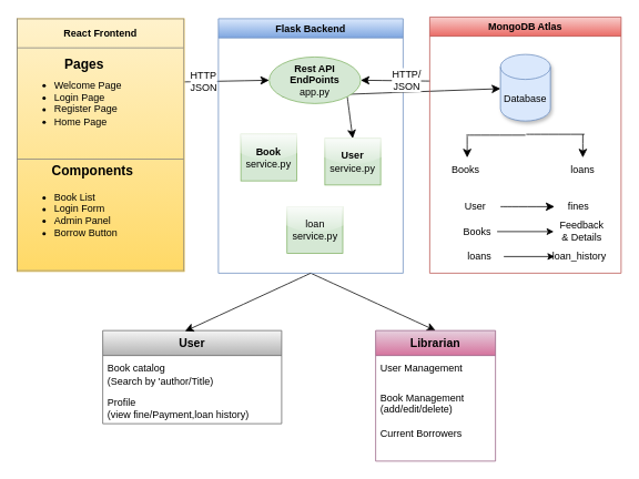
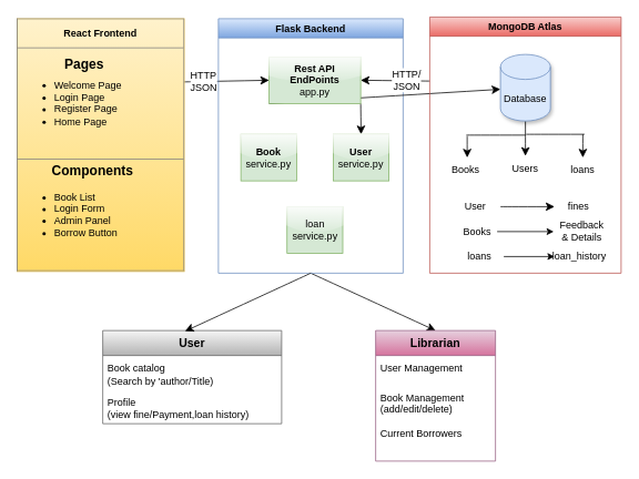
  <mxCell id="0" />
  <mxCell id="1" parent="0" />
  <mxCell id="2" style="edgeStyle=none;curved=1;rounded=0;orthogonalLoop=1;jettySize=auto;html=1;exitX=1;exitY=0.25;exitDx=0;exitDy=0;entryX=0;entryY=0.5;entryDx=0;entryDy=0;fontSize=12;startSize=8;endSize=8;" parent="1" source="4" target="11" edge="1"><mxGeometry relative="1" as="geometry" /></mxCell>
  <mxCell id="3" value="HTTP&lt;div&gt;JSON&lt;/div&gt;" style="edgeLabel;html=1;align=center;verticalAlign=middle;resizable=0;points=[];fontSize=12;" parent="2" vertex="1" connectable="0"><mxGeometry x="-0.453" y="1" relative="1" as="geometry"><mxPoint x="-5" as="offset" /></mxGeometry></mxCell>
  <mxCell id="4" value="&lt;table border=&quot;1&quot; width=&quot;100%&quot; height=&quot;100%&quot; cellpadding=&quot;4&quot; style=&quot;width:100%;height:100%;border-collapse:collapse;&quot;&gt;&lt;tbody&gt;&lt;tr&gt;&lt;th align=&quot;center&quot;&gt;React Frontend&lt;/th&gt;&lt;/tr&gt;&lt;tr&gt;&lt;td&gt;&lt;ul&gt;&lt;li&gt;Welcome Page&lt;/li&gt;&lt;li&gt;Login Page&lt;/li&gt;&lt;li&gt;Register Page&lt;/li&gt;&lt;li&gt;Home Page&lt;/li&gt;&lt;/ul&gt;&lt;/td&gt;&lt;/tr&gt;&lt;tr&gt;&lt;td&gt;&lt;div&gt;&lt;ul&gt;&lt;li&gt;Book List&lt;/li&gt;&lt;li&gt;Login Form&lt;/li&gt;&lt;li&gt;Admin Panel&lt;/li&gt;&lt;li&gt;Borrow Button&lt;/li&gt;&lt;/ul&gt;&lt;/div&gt;&lt;/td&gt;&lt;/tr&gt;&lt;/tbody&gt;&lt;/table&gt;" style="text;html=1;whiteSpace=wrap;strokeColor=#d6b656;fillColor=#fff2cc;overflow=fill;gradientColor=#ffd966;" parent="1" vertex="1"><mxGeometry x="20" y="22" width="201" height="304" as="geometry" /></mxCell>
  <mxCell id="5" value="&lt;b&gt;Pages&lt;/b&gt;" style="text;strokeColor=none;fillColor=none;html=1;align=center;verticalAlign=middle;whiteSpace=wrap;rounded=0;fontSize=16;" parent="1" vertex="1"><mxGeometry x="71" y="61" width="60" height="30" as="geometry" /></mxCell>
  <mxCell id="6" value="Components" style="text;strokeColor=none;fillColor=none;html=1;align=center;verticalAlign=middle;whiteSpace=wrap;rounded=0;fontSize=16;fontStyle=1" parent="1" vertex="1"><mxGeometry x="81" y="190" width="60" height="30" as="geometry" /></mxCell>
  <mxCell id="7" style="edgeStyle=none;curved=1;rounded=0;orthogonalLoop=1;jettySize=auto;html=1;exitX=0.5;exitY=1;exitDx=0;exitDy=0;fontSize=12;startSize=8;endSize=8;entryX=0.5;entryY=0;entryDx=0;entryDy=0;" parent="1" source="8" target="38" edge="1"><mxGeometry relative="1" as="geometry"><mxPoint x="373.176" y="380.177" as="targetPoint" /></mxGeometry></mxCell>
  <mxCell id="8" value="Flask Backend" style="swimlane;whiteSpace=wrap;html=1;fillColor=#dae8fc;strokeColor=#6c8ebf;gradientColor=#7ea6e0;" parent="1" vertex="1"><mxGeometry x="262" y="22" width="222" height="306" as="geometry" /></mxCell>
  <mxCell id="9" style="edgeStyle=none;curved=1;rounded=0;orthogonalLoop=1;jettySize=auto;html=1;exitX=0;exitY=1;exitDx=0;exitDy=0;fontSize=12;startSize=8;endSize=8;" parent="8" source="11" target="19" edge="1"><mxGeometry relative="1" as="geometry" /></mxCell>
  <mxCell id="10" style="edgeStyle=none;curved=1;rounded=0;orthogonalLoop=1;jettySize=auto;html=1;exitX=1;exitY=1;exitDx=0;exitDy=0;entryX=0.5;entryY=0;entryDx=0;entryDy=0;fontSize=12;startSize=8;endSize=8;" parent="8" source="11" target="12" edge="1"><mxGeometry relative="1" as="geometry" /></mxCell>
- <mxCell id="11" value="&lt;b&gt;Rest API EndPoints&lt;/b&gt;&lt;div&gt;app.py&lt;/div&gt;" style="ellipse;whiteSpace=wrap;html=1;fillColor=#d5e8d4;strokeColor=#82b366;glass=1;" parent="8" vertex="1"><mxGeometry x="61" y="46" width="110" height="56" as="geometry" /></mxCell>
- <mxCell id="12" value="&lt;b&gt;User&lt;/b&gt;&lt;div&gt;service.py&lt;/div&gt;" style="rounded=0;whiteSpace=wrap;html=1;fillColor=#d5e8d4;strokeColor=#82b366;glass=1;" parent="8" vertex="1"><mxGeometry x="128" y="144" width="67" height="56" as="geometry" /></mxCell>
+ <mxCell id="11" value="&lt;b&gt;Rest API EndPoints&lt;/b&gt;&lt;div&gt;app.py&lt;/div&gt;" style="rounded=0;whiteSpace=wrap;html=1;fillColor=#d5e8d4;strokeColor=#82b366;glass=1;" parent="8" vertex="1"><mxGeometry x="61" y="46" width="110" height="56" as="geometry" /></mxCell>
+ <mxCell id="12" value="&lt;b&gt;User&lt;/b&gt;&lt;div&gt;service.py&lt;/div&gt;" style="rounded=0;whiteSpace=wrap;html=1;fillColor=#d5e8d4;strokeColor=#82b366;glass=1;" parent="8" vertex="1"><mxGeometry x="138" y="139" width="67" height="56" as="geometry" /></mxCell>
  <mxCell id="13" value="&lt;b&gt;Book&lt;/b&gt;&lt;div&gt;service.py&lt;/div&gt;" style="rounded=0;whiteSpace=wrap;html=1;fillColor=#d5e8d4;strokeColor=#82b366;glass=1;" parent="8" vertex="1"><mxGeometry x="27" y="139" width="67" height="56" as="geometry" /></mxCell>
  <mxCell id="14" value="loan&lt;div&gt;service.py&lt;/div&gt;" style="rounded=0;whiteSpace=wrap;html=1;fillColor=#d5e8d4;strokeColor=#82b366;glass=1;" parent="8" vertex="1"><mxGeometry x="82.5" y="226" width="67" height="56" as="geometry" /></mxCell>
  <mxCell id="15" style="edgeStyle=none;curved=1;rounded=0;orthogonalLoop=1;jettySize=auto;html=1;exitX=0;exitY=0.25;exitDx=0;exitDy=0;entryX=1;entryY=0.5;entryDx=0;entryDy=0;fontSize=12;startSize=8;endSize=8;" parent="1" source="17" target="11" edge="1"><mxGeometry relative="1" as="geometry" /></mxCell>
  <mxCell id="16" value="HTTP/&lt;div&gt;JSON&lt;/div&gt;" style="edgeLabel;html=1;align=center;verticalAlign=middle;resizable=0;points=[];fontSize=12;" parent="15" vertex="1" connectable="0"><mxGeometry x="-0.31" y="-1" relative="1" as="geometry"><mxPoint as="offset" /></mxGeometry></mxCell>
  <mxCell id="17" value="MongoDB Atlas" style="swimlane;whiteSpace=wrap;html=1;fillColor=#f8cecc;strokeColor=#b85450;gradientColor=#ea6b66;" parent="1" vertex="1"><mxGeometry x="516" y="20" width="230" height="308" as="geometry" /></mxCell>
+ <mxCell id="18" style="edgeStyle=none;curved=1;rounded=0;orthogonalLoop=1;jettySize=auto;html=1;exitX=0.5;exitY=1;exitDx=0;exitDy=0;exitPerimeter=0;fontSize=12;startSize=8;endSize=8;" parent="17" source="19" target="21" edge="1"><mxGeometry relative="1" as="geometry"><Array as="points"><mxPoint x="115" y="147" /></Array></mxGeometry></mxCell>
  <mxCell id="19" value="Database" style="shape=cylinder3;whiteSpace=wrap;html=1;boundedLbl=1;backgroundOutline=1;size=15;fillColor=#dae8fc;strokeColor=#6c8ebf;shadow=1;" parent="17" vertex="1"><mxGeometry x="85" y="45" width="60" height="80" as="geometry" /></mxCell>
  <mxCell id="20" value="Books&amp;nbsp;" style="text;html=1;align=center;verticalAlign=middle;whiteSpace=wrap;rounded=0;" parent="17" vertex="1"><mxGeometry x="15" y="169" width="60" height="30" as="geometry" /></mxCell>
+ <mxCell id="21" value="Users" style="text;html=1;align=center;verticalAlign=middle;whiteSpace=wrap;rounded=0;" parent="17" vertex="1"><mxGeometry x="85" y="167" width="60" height="30" as="geometry" /></mxCell>
  <mxCell id="22" value="loans" style="text;html=1;align=center;verticalAlign=middle;whiteSpace=wrap;rounded=0;" parent="17" vertex="1"><mxGeometry x="154" y="169" width="60" height="30" as="geometry" /></mxCell>
  <mxCell id="23" value="User" style="text;html=1;align=center;verticalAlign=middle;whiteSpace=wrap;rounded=0;" parent="17" vertex="1"><mxGeometry x="25" y="213" width="60" height="30" as="geometry" /></mxCell>
  <mxCell id="24" value="fines" style="text;html=1;align=center;verticalAlign=middle;whiteSpace=wrap;rounded=0;" parent="17" vertex="1"><mxGeometry x="150" y="211.5" width="58" height="33" as="geometry" /></mxCell>
  <mxCell id="25" value="" style="endArrow=classic;html=1;rounded=0;fontSize=12;startSize=8;endSize=8;curved=1;exitX=1;exitY=0.5;exitDx=0;exitDy=0;entryX=0;entryY=0.5;entryDx=0;entryDy=0;" parent="17" source="23" target="24" edge="1"><mxGeometry width="50" height="50" relative="1" as="geometry"><mxPoint x="89" y="200" as="sourcePoint" /><mxPoint x="139" y="150" as="targetPoint" /></mxGeometry></mxCell>
  <mxCell id="26" value="loan_history" style="text;html=1;align=center;verticalAlign=middle;whiteSpace=wrap;rounded=0;" parent="17" vertex="1"><mxGeometry x="150" y="273" width="60" height="30" as="geometry" /></mxCell>
  <mxCell id="27" value="Books" style="text;html=1;align=center;verticalAlign=middle;whiteSpace=wrap;rounded=0;" vertex="1" parent="17"><mxGeometry x="34" y="243" width="47" height="30" as="geometry" /></mxCell>
  <mxCell id="28" value="Feedback &amp;amp; Details" style="text;html=1;align=center;verticalAlign=middle;whiteSpace=wrap;rounded=0;" vertex="1" parent="17"><mxGeometry x="154" y="240" width="58" height="33" as="geometry" /></mxCell>
  <mxCell id="29" value="loans" style="text;html=1;align=center;verticalAlign=middle;whiteSpace=wrap;rounded=0;" vertex="1" parent="17"><mxGeometry x="31" y="271.5" width="58" height="33" as="geometry" /></mxCell>
  <mxCell id="30" value="" style="endArrow=classic;html=1;rounded=0;exitX=1;exitY=0.5;exitDx=0;exitDy=0;entryX=0;entryY=0.5;entryDx=0;entryDy=0;" edge="1" parent="17" source="29" target="26"><mxGeometry width="50" height="50" relative="1" as="geometry"><mxPoint x="180" y="358" as="sourcePoint" /><mxPoint x="248" y="358" as="targetPoint" /></mxGeometry></mxCell>
  <mxCell id="31" value="" style="endArrow=none;html=1;rounded=0;fontSize=12;startSize=8;endSize=8;curved=1;" parent="1" edge="1"><mxGeometry width="50" height="50" relative="1" as="geometry"><mxPoint x="560" y="162" as="sourcePoint" /><mxPoint x="631" y="162" as="targetPoint" /></mxGeometry></mxCell>
  <mxCell id="32" value="" style="endArrow=none;html=1;rounded=0;fontSize=12;startSize=8;endSize=8;curved=1;" parent="1" edge="1"><mxGeometry width="50" height="50" relative="1" as="geometry"><mxPoint x="632" y="161" as="sourcePoint" /><mxPoint x="702" y="161" as="targetPoint" /></mxGeometry></mxCell>
  <mxCell id="33" value="" style="endArrow=classic;html=1;rounded=0;fontSize=12;startSize=8;endSize=8;curved=1;entryX=0.5;entryY=0;entryDx=0;entryDy=0;" parent="1" target="20" edge="1"><mxGeometry width="50" height="50" relative="1" as="geometry"><mxPoint x="561" y="163" as="sourcePoint" /><mxPoint x="516" y="200" as="targetPoint" /></mxGeometry></mxCell>
  <mxCell id="34" value="" style="endArrow=classic;html=1;rounded=0;fontSize=12;startSize=8;endSize=8;curved=1;entryX=0.5;entryY=0;entryDx=0;entryDy=0;" parent="1" target="22" edge="1"><mxGeometry width="50" height="50" relative="1" as="geometry"><mxPoint x="700" y="161" as="sourcePoint" /><mxPoint x="655" y="170" as="targetPoint" /></mxGeometry></mxCell>
  <mxCell id="35" value="&lt;b&gt;&lt;font style=&quot;font-size: 14px;&quot;&gt;User&lt;/font&gt;&lt;/b&gt;" style="swimlane;fontStyle=0;childLayout=stackLayout;horizontal=1;startSize=30;horizontalStack=0;resizeParent=1;resizeParentMax=0;resizeLast=0;collapsible=1;marginBottom=0;whiteSpace=wrap;html=1;fillColor=#f5f5f5;strokeColor=#666666;gradientColor=#b3b3b3;" parent="1" vertex="1"><mxGeometry x="123" y="397" width="215" height="112" as="geometry" /></mxCell>
  <mxCell id="36" value="Book catalog&lt;div&gt;(Search by 'author/Title)&lt;/div&gt;" style="text;strokeColor=none;fillColor=none;align=left;verticalAlign=middle;spacingLeft=4;spacingRight=4;overflow=hidden;points=[[0,0.5],[1,0.5]];portConstraint=eastwest;rotatable=0;whiteSpace=wrap;html=1;" parent="35" vertex="1"><mxGeometry y="30" width="215" height="45" as="geometry" /></mxCell>
  <mxCell id="37" value="Profile&lt;div&gt;(view fine/Payment,loan history)&lt;/div&gt;" style="text;strokeColor=none;fillColor=none;align=left;verticalAlign=middle;spacingLeft=4;spacingRight=4;overflow=hidden;points=[[0,0.5],[1,0.5]];portConstraint=eastwest;rotatable=0;whiteSpace=wrap;html=1;" parent="35" vertex="1"><mxGeometry y="75" width="215" height="37" as="geometry" /></mxCell>
  <mxCell id="38" value="&lt;b&gt;&lt;font style=&quot;font-size: 14px;&quot;&gt;Librarian&lt;/font&gt;&lt;/b&gt;" style="swimlane;fontStyle=0;childLayout=stackLayout;horizontal=1;startSize=30;horizontalStack=0;resizeParent=1;resizeParentMax=0;resizeLast=0;collapsible=1;marginBottom=0;whiteSpace=wrap;html=1;fillColor=#e6d0de;strokeColor=#996185;gradientColor=#d5739d;" parent="1" vertex="1"><mxGeometry x="451" y="397" width="144" height="157" as="geometry"><mxRectangle x="391" y="352" width="95" height="30" as="alternateBounds" /></mxGeometry></mxCell>
  <mxCell id="39" value="User Management" style="text;strokeColor=none;fillColor=none;align=left;verticalAlign=middle;spacingLeft=4;spacingRight=4;overflow=hidden;points=[[0,0.5],[1,0.5]];portConstraint=eastwest;rotatable=0;whiteSpace=wrap;html=1;" parent="38" vertex="1"><mxGeometry y="30" width="144" height="31" as="geometry" /></mxCell>
  <mxCell id="40" value="Book Management&lt;div&gt;(add/edit/delete)&lt;/div&gt;&lt;div&gt;&lt;br&gt;&lt;/div&gt;&lt;div&gt;Current Borrowers&lt;/div&gt;&lt;div&gt;&lt;br&gt;&lt;/div&gt;" style="text;strokeColor=none;fillColor=none;align=left;verticalAlign=middle;spacingLeft=4;spacingRight=4;overflow=hidden;points=[[0,0.5],[1,0.5]];portConstraint=eastwest;rotatable=0;whiteSpace=wrap;html=1;" parent="38" vertex="1"><mxGeometry y="61" width="144" height="96" as="geometry" /></mxCell>
  <mxCell id="41" style="edgeStyle=none;curved=1;rounded=0;orthogonalLoop=1;jettySize=auto;html=1;exitX=0.5;exitY=1;exitDx=0;exitDy=0;entryX=0.46;entryY=0.007;entryDx=0;entryDy=0;entryPerimeter=0;fontSize=12;startSize=8;endSize=8;" parent="1" source="8" target="35" edge="1"><mxGeometry relative="1" as="geometry" /></mxCell>
  <mxCell id="42" value="" style="endArrow=classic;html=1;rounded=0;exitX=1;exitY=0.5;exitDx=0;exitDy=0;" edge="1" parent="1" source="27"><mxGeometry width="50" height="50" relative="1" as="geometry"><mxPoint x="322" y="293" as="sourcePoint" /><mxPoint x="665" y="278" as="targetPoint" /></mxGeometry></mxCell>
